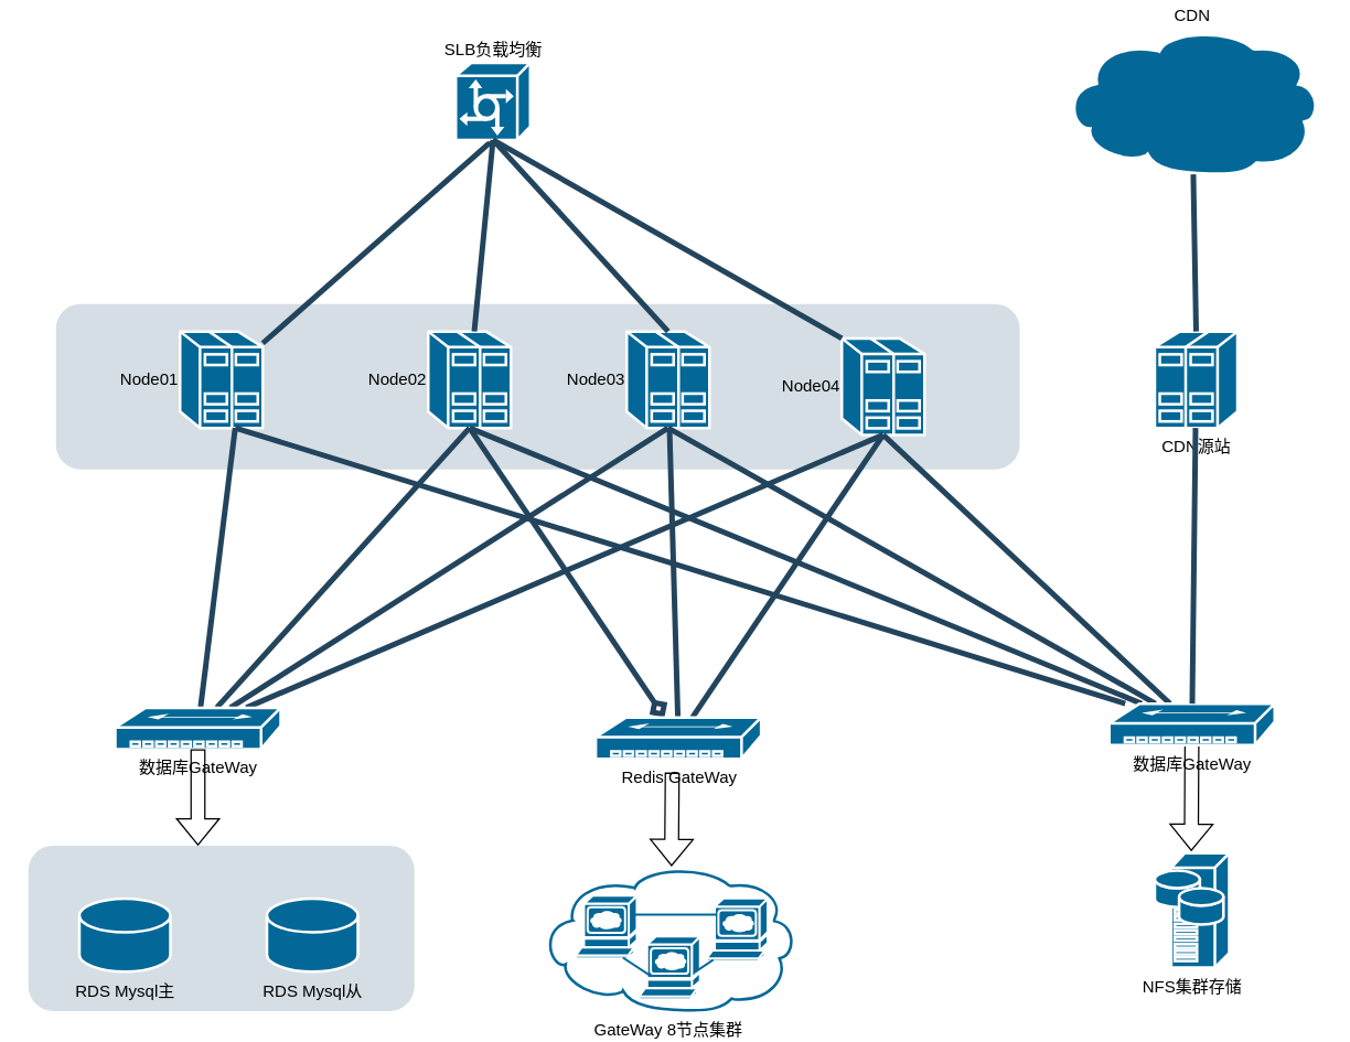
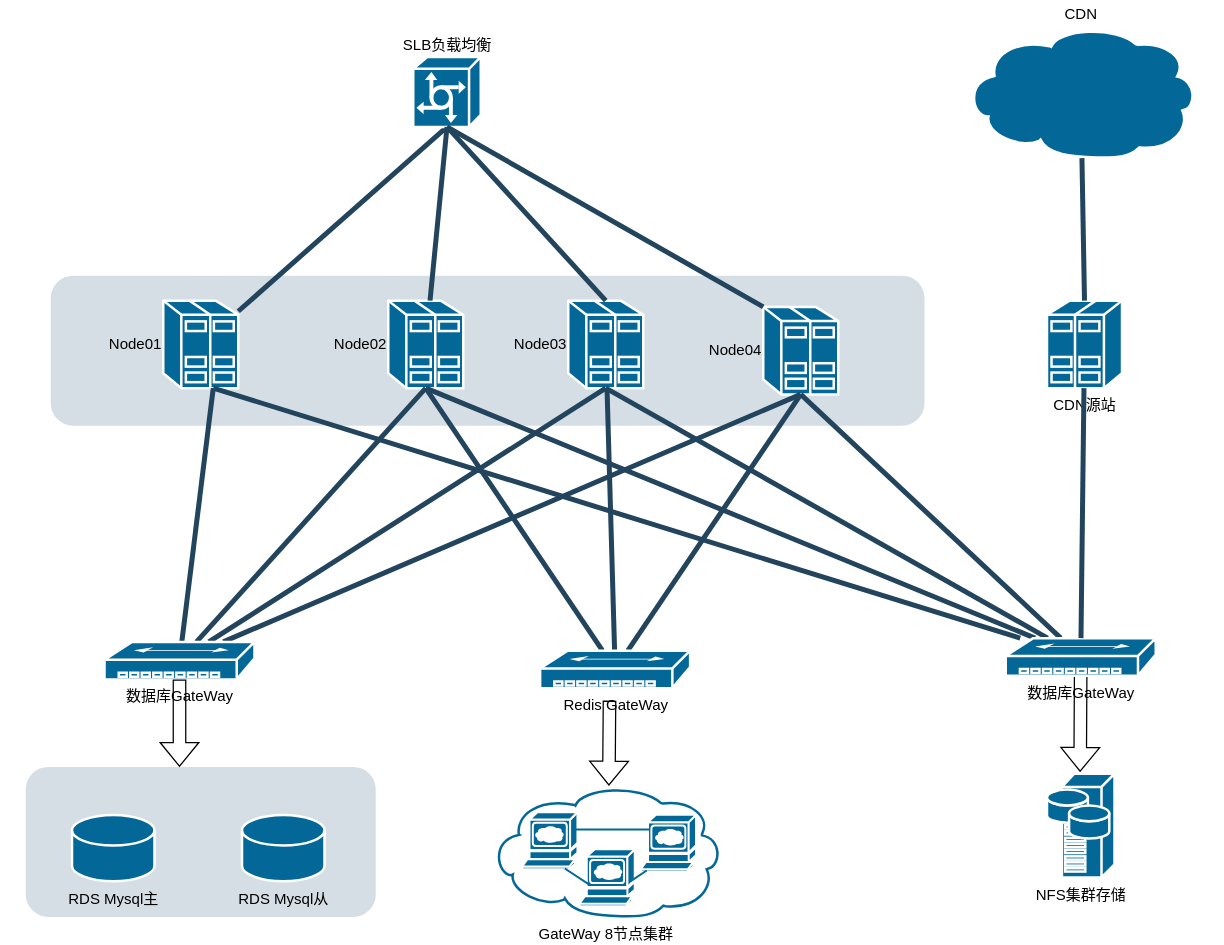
  <mxCell id="0" />
  <mxCell id="1" parent="0" />
  <mxCell id="2" value="" style="rounded=1;whiteSpace=wrap;html=1;strokeColor=none;fillColor=#BAC8D3;fontSize=24;fontColor=#23445D;align=center;opacity=60;flipH=1;" parent="1" vertex="1"><mxGeometry x="40" y="220" width="699" height="120" as="geometry" /></mxCell>
  <mxCell id="3" style="edgeStyle=none;rounded=1;html=1;strokeColor=#23445D;endArrow=none;endFill=0;strokeWidth=4;exitX=0.5;exitY=1;exitDx=0;exitDy=0;exitPerimeter=0;" parent="1" source="4" target="6" edge="1"><mxGeometry relative="1" as="geometry"><mxPoint x="521" y="140" as="sourcePoint" /><mxPoint x="340" y="197.013" as="targetPoint" /></mxGeometry></mxCell>
  <mxCell id="4" value="SLB负载均衡" style="shape=mxgraph.cisco.servers.communications_server;sketch=0;html=1;pointerEvents=1;dashed=0;fillColor=#036897;strokeColor=#ffffff;strokeWidth=2;verticalLabelPosition=top;verticalAlign=bottom;align=center;outlineConnect=0;labelPosition=center;" parent="1" vertex="1"><mxGeometry x="330" y="45" width="54" height="56" as="geometry" /></mxCell>
  <mxCell id="5" value="Node04" style="shape=mxgraph.cisco.servers.standard_host;sketch=0;html=1;pointerEvents=1;dashed=0;fillColor=#036897;strokeColor=#ffffff;strokeWidth=2;verticalLabelPosition=middle;verticalAlign=middle;align=right;outlineConnect=0;labelPosition=left;flipH=1;" parent="1" vertex="1"><mxGeometry x="610" y="245" width="60" height="70" as="geometry" /></mxCell>
  <mxCell id="6" value="Node01" style="shape=mxgraph.cisco.servers.standard_host;sketch=0;html=1;pointerEvents=1;dashed=0;fillColor=#036897;strokeColor=#ffffff;strokeWidth=2;verticalLabelPosition=middle;verticalAlign=middle;align=right;outlineConnect=0;labelPosition=left;flipH=1;" parent="1" vertex="1"><mxGeometry x="130" y="240" width="60" height="70" as="geometry" /></mxCell>
  <mxCell id="7" value="Node02&lt;br&gt;" style="shape=mxgraph.cisco.servers.standard_host;sketch=0;html=1;pointerEvents=1;dashed=0;fillColor=#036897;strokeColor=#ffffff;strokeWidth=2;verticalLabelPosition=middle;verticalAlign=middle;align=right;outlineConnect=0;labelPosition=left;flipH=1;" parent="1" vertex="1"><mxGeometry x="310" y="240" width="60" height="70" as="geometry" /></mxCell>
  <mxCell id="8" value="Node03" style="shape=mxgraph.cisco.servers.standard_host;sketch=0;html=1;pointerEvents=1;dashed=0;fillColor=#036897;strokeColor=#ffffff;strokeWidth=2;verticalLabelPosition=middle;verticalAlign=middle;align=right;outlineConnect=0;labelPosition=left;flipH=1;" parent="1" vertex="1"><mxGeometry x="454" y="240" width="60" height="70" as="geometry" /></mxCell>
  <mxCell id="9" style="edgeStyle=none;rounded=1;html=1;strokeColor=#23445D;endArrow=none;endFill=0;strokeWidth=4;exitX=0.5;exitY=1;exitDx=0;exitDy=0;exitPerimeter=0;" parent="1" source="4" target="7" edge="1"><mxGeometry relative="1" as="geometry"><mxPoint x="566" y="78.188" as="sourcePoint" /><mxPoint x="455" y="190.003" as="targetPoint" /></mxGeometry></mxCell>
  <mxCell id="10" style="edgeStyle=none;rounded=1;html=1;strokeColor=#23445D;endArrow=none;endFill=0;strokeWidth=4;entryX=0.5;entryY=0;entryDx=0;entryDy=0;entryPerimeter=0;exitX=0.5;exitY=1;exitDx=0;exitDy=0;exitPerimeter=0;" parent="1" source="4" target="8" edge="1"><mxGeometry relative="1" as="geometry"><mxPoint x="490" y="100" as="sourcePoint" /><mxPoint x="360" y="217.013" as="targetPoint" /></mxGeometry></mxCell>
  <mxCell id="11" style="edgeStyle=none;rounded=1;html=1;strokeColor=#23445D;endArrow=none;endFill=0;strokeWidth=4;exitX=0.5;exitY=1;exitDx=0;exitDy=0;exitPerimeter=0;entryX=1;entryY=0;entryDx=0;entryDy=0;entryPerimeter=0;" parent="1" source="4" target="5" edge="1"><mxGeometry relative="1" as="geometry"><mxPoint x="508" y="130" as="sourcePoint" /><mxPoint x="370" y="227.013" as="targetPoint" /></mxGeometry></mxCell>
  <mxCell id="12" style="edgeStyle=none;rounded=1;html=1;strokeColor=#23445D;endArrow=none;endFill=0;strokeWidth=4;" parent="1" source="21" edge="1"><mxGeometry relative="1" as="geometry"><mxPoint x="290.625" y="470" as="sourcePoint" /><mxPoint x="170" y="310" as="targetPoint" /></mxGeometry></mxCell>
  <mxCell id="13" style="edgeStyle=none;rounded=1;html=1;strokeColor=#23445D;endArrow=none;endFill=0;strokeWidth=4;exitX=0.5;exitY=1;exitDx=0;exitDy=0;exitPerimeter=0;" parent="1" source="7" target="21" edge="1"><mxGeometry relative="1" as="geometry"><mxPoint x="283" y="272.125" as="sourcePoint" /><mxPoint x="314.057" y="470" as="targetPoint" /></mxGeometry></mxCell>
  <mxCell id="14" style="edgeStyle=none;rounded=1;html=1;strokeColor=#23445D;endArrow=none;endFill=0;strokeWidth=4;exitX=0.5;exitY=1;exitDx=0;exitDy=0;exitPerimeter=0;" parent="1" source="8" target="21" edge="1"><mxGeometry relative="1" as="geometry"><mxPoint x="545" y="250" as="sourcePoint" /><mxPoint x="324.4" y="479.6" as="targetPoint" /></mxGeometry></mxCell>
  <mxCell id="15" style="edgeStyle=none;rounded=1;html=1;strokeColor=#23445D;endArrow=none;endFill=0;strokeWidth=4;exitX=0.5;exitY=1;exitDx=0;exitDy=0;exitPerimeter=0;" parent="1" source="5" target="21" edge="1"><mxGeometry relative="1" as="geometry"><mxPoint x="650" y="290" as="sourcePoint" /><mxPoint x="324.4" y="479.6" as="targetPoint" /></mxGeometry></mxCell>
  <mxCell id="16" style="edgeStyle=none;rounded=1;html=1;strokeColor=#23445D;endArrow=none;endFill=0;strokeWidth=4;exitX=0.5;exitY=1;exitDx=0;exitDy=0;exitPerimeter=0;" parent="1" source="5" target="24" edge="1"><mxGeometry relative="1" as="geometry"><mxPoint x="640" y="285" as="sourcePoint" /><mxPoint x="692.5" y="550" as="targetPoint" /></mxGeometry></mxCell>
- <mxCell id="17" style="edgeStyle=none;rounded=1;html=1;strokeColor=#23445D;endArrow=diamond;endFill=0;strokeWidth=4;exitX=0.5;exitY=1;exitDx=0;exitDy=0;exitPerimeter=0;" parent="1" source="7" target="24" edge="1"><mxGeometry relative="1" as="geometry"><mxPoint x="447" y="300" as="sourcePoint" /><mxPoint x="662.936" y="550" as="targetPoint" /></mxGeometry></mxCell>
+ <mxCell id="17" style="edgeStyle=none;rounded=1;html=1;strokeColor=#23445D;endArrow=none;endFill=0;strokeWidth=4;exitX=0.5;exitY=1;exitDx=0;exitDy=0;exitPerimeter=0;" parent="1" source="7" target="24" edge="1"><mxGeometry relative="1" as="geometry"><mxPoint x="447" y="300" as="sourcePoint" /><mxPoint x="662.936" y="550" as="targetPoint" /></mxGeometry></mxCell>
  <mxCell id="18" value="" style="rounded=1;whiteSpace=wrap;html=1;strokeColor=none;fillColor=#BAC8D3;fontSize=24;fontColor=#23445D;align=center;opacity=60;" parent="1" vertex="1"><mxGeometry x="20" y="613" width="280" height="120" as="geometry" /></mxCell>
  <mxCell id="19" value="RDS Mysql主" style="shape=mxgraph.cisco.storage.relational_database;sketch=0;html=1;pointerEvents=1;dashed=0;fillColor=#036897;strokeColor=#ffffff;strokeWidth=2;verticalLabelPosition=bottom;verticalAlign=top;align=center;outlineConnect=0;" parent="1" vertex="1"><mxGeometry x="57" y="651.5" width="66" height="53" as="geometry" /></mxCell>
  <mxCell id="20" value="RDS Mysql从" style="shape=mxgraph.cisco.storage.relational_database;sketch=0;html=1;pointerEvents=1;dashed=0;fillColor=#036897;strokeColor=#ffffff;strokeWidth=2;verticalLabelPosition=bottom;verticalAlign=top;align=center;outlineConnect=0;" parent="1" vertex="1"><mxGeometry x="193" y="651.5" width="66" height="53" as="geometry" /></mxCell>
  <mxCell id="21" value="数据库GateWay" style="shape=mxgraph.cisco.hubs_and_gateways.small_hub;sketch=0;html=1;pointerEvents=1;dashed=0;fillColor=#036897;strokeColor=#ffffff;strokeWidth=2;verticalLabelPosition=bottom;verticalAlign=top;align=center;outlineConnect=0;" parent="1" vertex="1"><mxGeometry x="83" y="513" width="120" height="30" as="geometry" /></mxCell>
  <mxCell id="22" value="" style="shape=flexArrow;endArrow=classic;html=1;rounded=0;" parent="1" source="21" edge="1"><mxGeometry width="50" height="50" relative="1" as="geometry"><mxPoint x="373" y="483" as="sourcePoint" /><mxPoint x="143" y="613" as="targetPoint" /></mxGeometry></mxCell>
  <mxCell id="23" value="" style="edgeStyle=none;rounded=1;html=1;strokeColor=#23445D;endArrow=none;endFill=0;strokeWidth=4;" parent="1" source="8" target="24" edge="1"><mxGeometry relative="1" as="geometry"><mxPoint x="557" y="300" as="sourcePoint" /><mxPoint x="677.519" y="550" as="targetPoint" /></mxGeometry></mxCell>
  <mxCell id="24" value="Redis GateWay" style="shape=mxgraph.cisco.hubs_and_gateways.small_hub;sketch=0;html=1;pointerEvents=1;dashed=0;fillColor=#036897;strokeColor=#ffffff;strokeWidth=2;verticalLabelPosition=bottom;verticalAlign=top;align=center;outlineConnect=0;" parent="1" vertex="1"><mxGeometry x="431.5" y="520" width="120" height="30" as="geometry" /></mxCell>
  <mxCell id="25" value="GateWay 8节点集群" style="shape=mxgraph.cisco.storage.web_cluster;sketch=0;html=1;pointerEvents=1;dashed=0;fillColor=#036897;strokeColor=#ffffff;strokeWidth=2;verticalLabelPosition=bottom;verticalAlign=top;align=center;outlineConnect=0;" parent="1" vertex="1"><mxGeometry x="391" y="627" width="186" height="106" as="geometry" /></mxCell>
  <mxCell id="26" value="" style="shape=flexArrow;endArrow=classic;html=1;rounded=0;" parent="1" edge="1"><mxGeometry width="50" height="50" relative="1" as="geometry"><mxPoint x="487" y="560" as="sourcePoint" /><mxPoint x="486.5" y="628" as="targetPoint" /></mxGeometry></mxCell>
  <mxCell id="27" value="CDN" style="shape=mxgraph.cisco.storage.cloud;sketch=0;html=1;pointerEvents=1;dashed=0;fillColor=#036897;strokeColor=#ffffff;strokeWidth=2;verticalLabelPosition=top;verticalAlign=bottom;align=center;outlineConnect=0;labelPosition=center;" parent="1" vertex="1"><mxGeometry x="771" y="20" width="186" height="106" as="geometry" /></mxCell>
  <mxCell id="28" value="CDN源站" style="shape=mxgraph.cisco.servers.standard_host;sketch=0;html=1;pointerEvents=1;dashed=0;fillColor=#036897;strokeColor=#ffffff;strokeWidth=2;verticalLabelPosition=bottom;verticalAlign=top;align=center;outlineConnect=0;" parent="1" vertex="1"><mxGeometry x="837" y="240" width="60" height="70" as="geometry" /></mxCell>
  <mxCell id="29" style="edgeStyle=none;rounded=1;html=1;strokeColor=#23445D;endArrow=none;endFill=0;strokeWidth=4;entryX=0.5;entryY=0;entryDx=0;entryDy=0;entryPerimeter=0;" parent="1" source="27" target="28" edge="1"><mxGeometry relative="1" as="geometry"><mxPoint x="741" y="91" as="sourcePoint" /><mxPoint x="918" y="215" as="targetPoint" /></mxGeometry></mxCell>
  <mxCell id="30" value="NFS集群存储" style="shape=mxgraph.cisco.servers.storage_server;sketch=0;html=1;pointerEvents=1;dashed=0;fillColor=#036897;strokeColor=#ffffff;strokeWidth=2;verticalLabelPosition=bottom;verticalAlign=top;align=center;outlineConnect=0;" parent="1" vertex="1"><mxGeometry x="837" y="618.5" width="54" height="83" as="geometry" /></mxCell>
  <mxCell id="31" value="" style="shape=flexArrow;endArrow=classic;html=1;rounded=0;" parent="1" source="37" edge="1"><mxGeometry width="50" height="50" relative="1" as="geometry"><mxPoint x="863.5" y="527" as="sourcePoint" /><mxPoint x="863.5" y="617" as="targetPoint" /></mxGeometry></mxCell>
  <mxCell id="32" style="edgeStyle=none;rounded=1;html=1;strokeColor=#23445D;endArrow=none;endFill=0;strokeWidth=4;" parent="1" target="37" edge="1"><mxGeometry relative="1" as="geometry"><mxPoint x="170" y="310" as="sourcePoint" /><mxPoint x="648" y="510" as="targetPoint" /></mxGeometry></mxCell>
  <mxCell id="33" style="edgeStyle=none;rounded=1;html=1;strokeColor=#23445D;endArrow=none;endFill=0;strokeWidth=4;exitX=0.5;exitY=1;exitDx=0;exitDy=0;exitPerimeter=0;" parent="1" source="8" target="37" edge="1"><mxGeometry relative="1" as="geometry"><mxPoint x="675.5" y="260" as="sourcePoint" /><mxPoint x="984" y="490" as="targetPoint" /></mxGeometry></mxCell>
  <mxCell id="34" style="edgeStyle=none;rounded=1;html=1;strokeColor=#23445D;endArrow=none;endFill=0;strokeWidth=4;exitX=0.5;exitY=1;exitDx=0;exitDy=0;exitPerimeter=0;" parent="1" source="5" target="37" edge="1"><mxGeometry relative="1" as="geometry"><mxPoint x="550" y="284" as="sourcePoint" /><mxPoint x="1145" y="500" as="targetPoint" /></mxGeometry></mxCell>
  <mxCell id="35" style="edgeStyle=none;rounded=1;html=1;strokeColor=#23445D;endArrow=none;endFill=0;strokeWidth=4;exitX=0.5;exitY=1;exitDx=0;exitDy=0;exitPerimeter=0;" parent="1" source="7" target="37" edge="1"><mxGeometry relative="1" as="geometry"><mxPoint x="429" y="284" as="sourcePoint" /><mxPoint x="1024" y="500" as="targetPoint" /></mxGeometry></mxCell>
  <mxCell id="36" value="" style="shape=flexArrow;endArrow=classic;html=1;rounded=0;" parent="1" target="37" edge="1"><mxGeometry width="50" height="50" relative="1" as="geometry"><mxPoint x="863.5" y="527" as="sourcePoint" /><mxPoint x="863.5" y="617" as="targetPoint" /></mxGeometry></mxCell>
  <mxCell id="37" value="数据库GateWay" style="shape=mxgraph.cisco.hubs_and_gateways.small_hub;sketch=0;html=1;pointerEvents=1;dashed=0;fillColor=#036897;strokeColor=#ffffff;strokeWidth=2;verticalLabelPosition=bottom;verticalAlign=top;align=center;outlineConnect=0;" parent="1" vertex="1"><mxGeometry x="804" y="510" width="120" height="30" as="geometry" /></mxCell>
  <mxCell id="38" style="edgeStyle=none;rounded=1;html=1;strokeColor=#23445D;endArrow=none;endFill=0;strokeWidth=4;" parent="1" source="28" target="37" edge="1"><mxGeometry relative="1" as="geometry"><mxPoint x="664" y="294" as="sourcePoint" /><mxPoint x="990" y="500" as="targetPoint" /></mxGeometry></mxCell>
